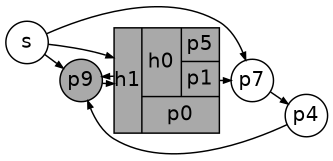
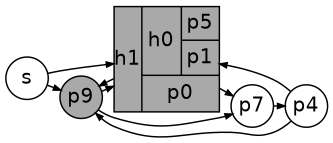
  digraph {
    fontname="DejaVu Sans"
    nodesep=0.1
    rankdir=LR
    ranksep=0.1
    node [fillcolor=darkgray fixedsize=1 fontname="DejaVu Sans" shape=circle]
    edge [arrowsize=0.5 fontname="DejaVu Sans"]
    n1 [height=0.4 label=p9 style=filled width=0.4]
    n2 [height=1 label="{h1|{{h0|{p5|p1}}|p0}}" shape=record style=filled width=1]
    n3 [height=0.4 label=p7 width=0.4]
    s [height=0.4 width=0.4]
    p4 [height=0.4 width=0.4]
    n1 -> n2
-   s -> n3
+   n1 -> n3
    n2 -> n1
    n2 -> n3
    n3 -> p4
    s -> n1
    s -> n2
    p4 -> n1
+   p4 -> n2
  }
